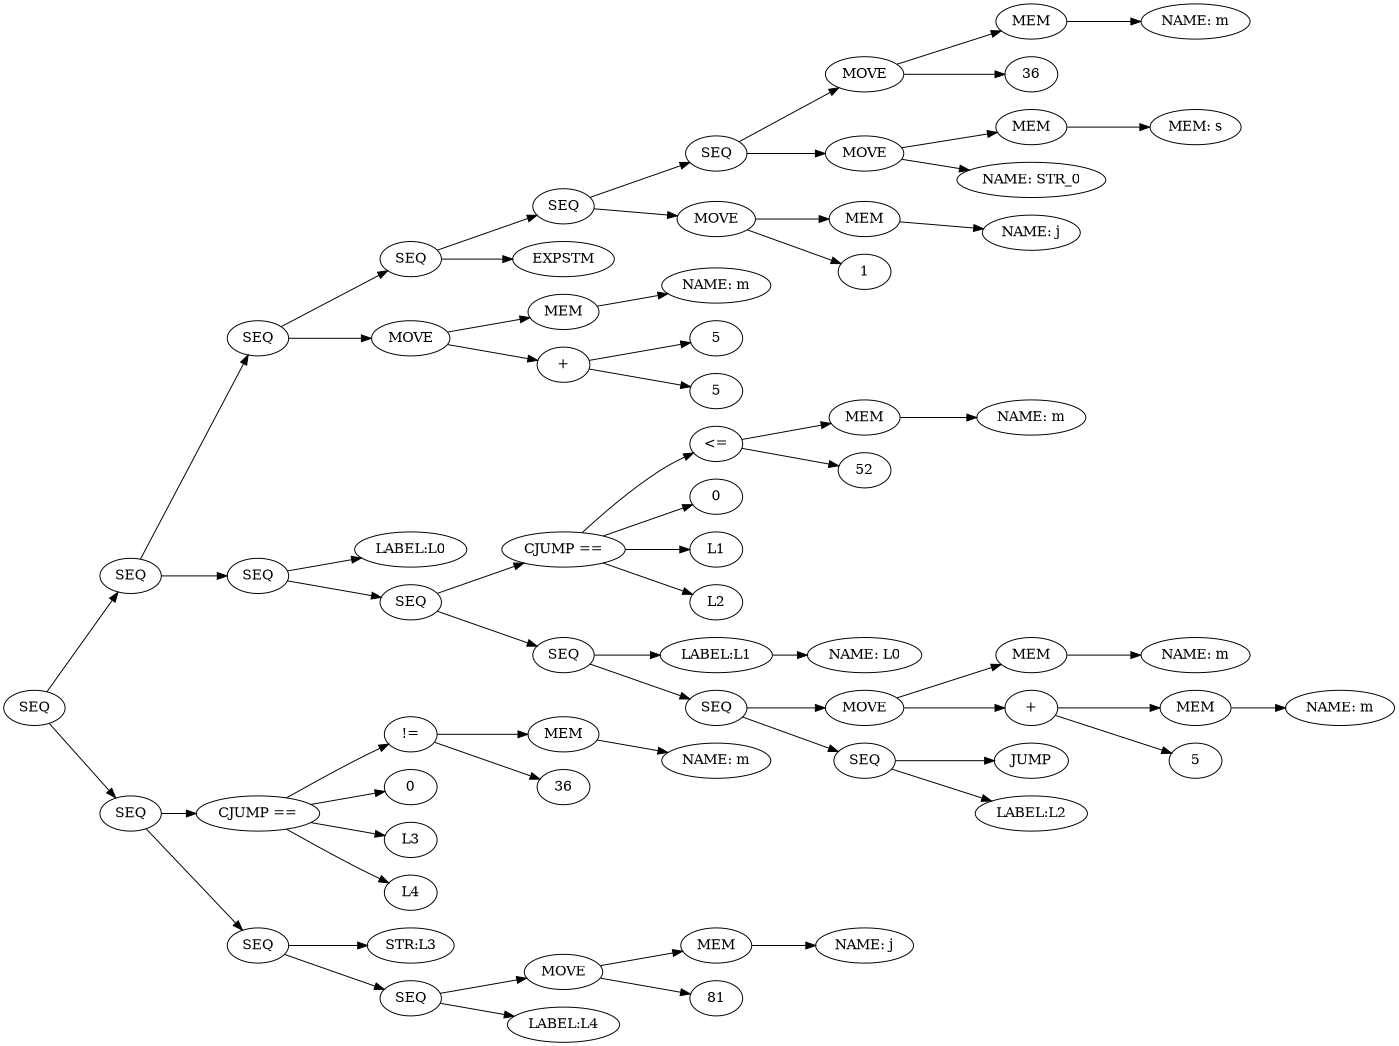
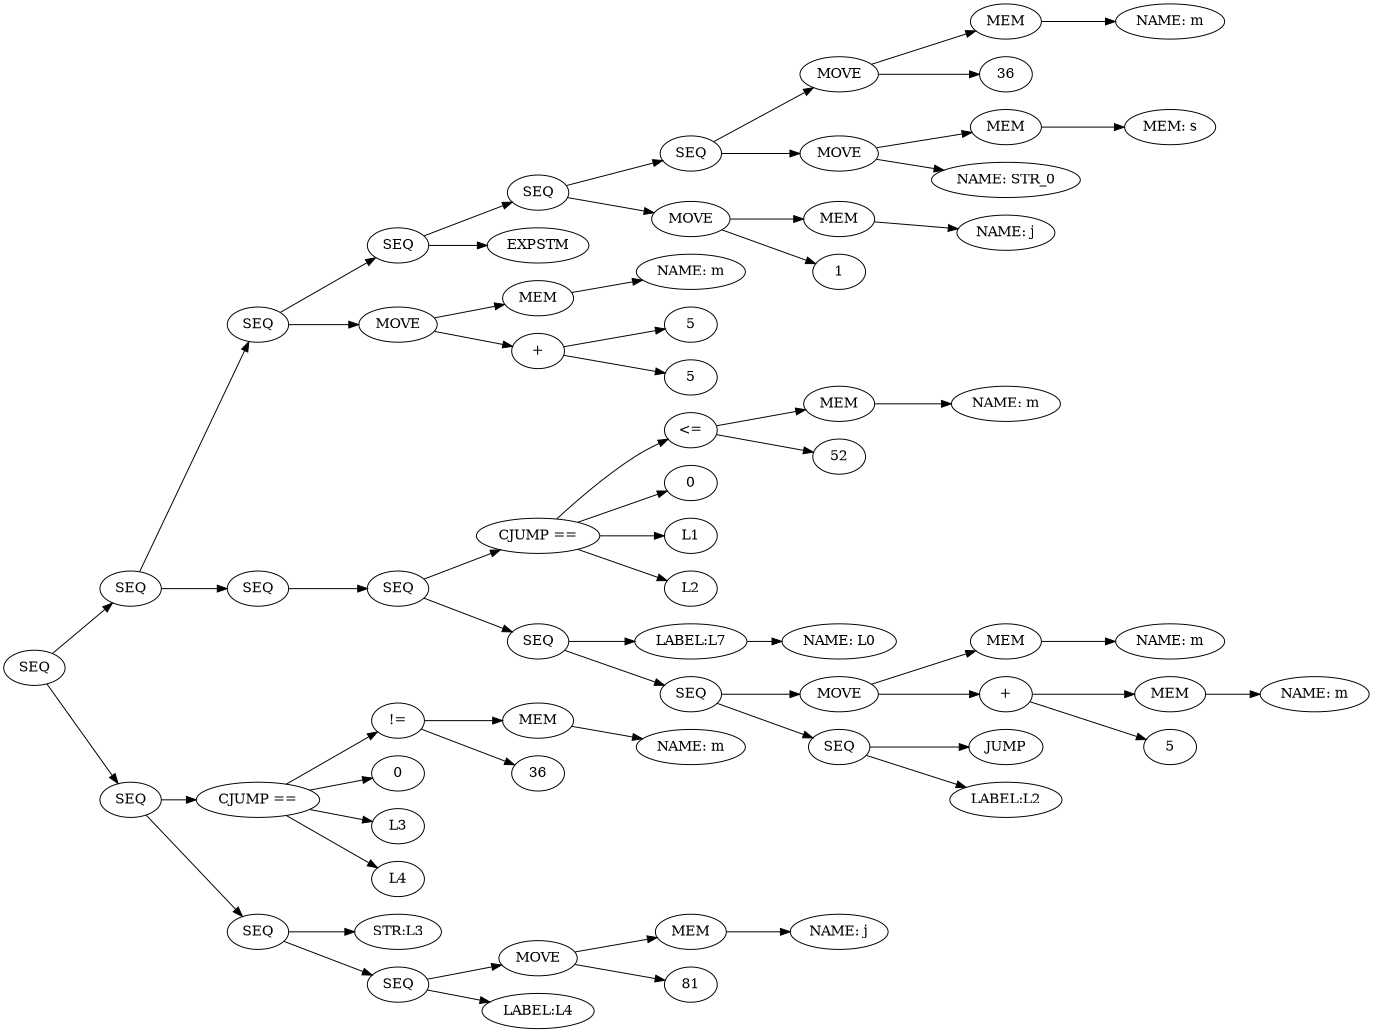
  digraph {
    rankdir=LR
    node [shape=ellipse]
    n1 [label=SEQ]
    n2 [label=SEQ]
    n3 [label=SEQ]
    n4 [label=SEQ]
    n5 [label=SEQ]
    n6 [label="CJUMP =="]
    n7 [label=SEQ]
    n8 [label=SEQ]
    n9 [label=MOVE]
-   n10 [label="LABEL:L0"]
    n11 [label=SEQ]
    n12 [label=SEQ]
    n13 [label=EXPSTM]
    n14 [label=MEM]
    n15 [label="+"]
    n16 [label=SEQ]
    n17 [label=MOVE]
    n18 [label=MOVE]
    n19 [label=MOVE]
    n20 [label=MEM]
    n21 [label=1]
    n22 [label=MEM]
    n23 [label=36]
    n24 [label=MEM]
    n25 [label="NAME: STR_0"]
    n26 [label="NAME: m"]
    n27 [label="MEM: s"]
    n28 [label="NAME: j"]
    n29 [label="NAME: m"]
    n30 [label=5]
    n31 [label=5]
    n32 [label="CJUMP =="]
    n33 [label=SEQ]
    n34 [label="<="]
    n35 [label=0]
    L1 [shape=""]
    L2 [shape=""]
-   n38 [label="LABEL:L1"]
+   n38 [label="LABEL:L7"]
    n39 [label=SEQ]
    n40 [label=MEM]
    n41 [label=52]
    n42 [label="NAME: m"]
    n43 [label="NAME: L0"]
    n44 [label=MOVE]
    n45 [label=SEQ]
    n46 [label=MEM]
    n47 [label="+"]
    n48 [label=JUMP]
    n49 [label="LABEL:L2"]
    n50 [label="NAME: m"]
    n51 [label=MEM]
    n52 [label=5]
    n53 [label="NAME: m"]
    n54 [label="!="]
    n55 [label=0]
    L3 [shape=""]
    L4 [shape=""]
    n58 [label="STR:L3"]
    n59 [label=SEQ]
    n60 [label=MEM]
    n61 [label=36]
    n62 [label="NAME: m"]
    n63 [label=MOVE]
    n64 [label="LABEL:L4"]
    n65 [label=MEM]
    n66 [label=81]
    n67 [label="NAME: j"]
    n1 -> n2
    n1 -> n3
    n2 -> n4
    n2 -> n5
    n3 -> n6
    n3 -> n7
    n4 -> n8
    n4 -> n9
-   n5 -> n10
    n5 -> n11
    n6 -> n54
    n6 -> n55
    n6 -> L3
    n6 -> L4
    n7 -> n58
    n7 -> n59
    n8 -> n12
    n8 -> n13
    n9 -> n14
    n9 -> n15
    n11 -> n32
    n11 -> n33
    n12 -> n16
    n12 -> n17
    n14 -> n29
    n15 -> n30
    n15 -> n31
    n16 -> n18
    n16 -> n19
    n17 -> n20
    n17 -> n21
    n18 -> n22
    n18 -> n23
    n19 -> n24
    n19 -> n25
    n20 -> n28
    n22 -> n26
    n24 -> n27
    n32 -> n34
    n32 -> n35
    n32 -> L1
    n32 -> L2
    n33 -> n38
    n33 -> n39
    n34 -> n40
    n34 -> n41
    n38 -> n43
    n39 -> n44
    n39 -> n45
    n40 -> n42
    n44 -> n46
    n44 -> n47
    n45 -> n48
    n45 -> n49
    n46 -> n50
    n47 -> n51
    n47 -> n52
    n51 -> n53
    n54 -> n60
    n54 -> n61
    n59 -> n63
    n59 -> n64
    n60 -> n62
    n63 -> n65
    n63 -> n66
    n65 -> n67
  }
